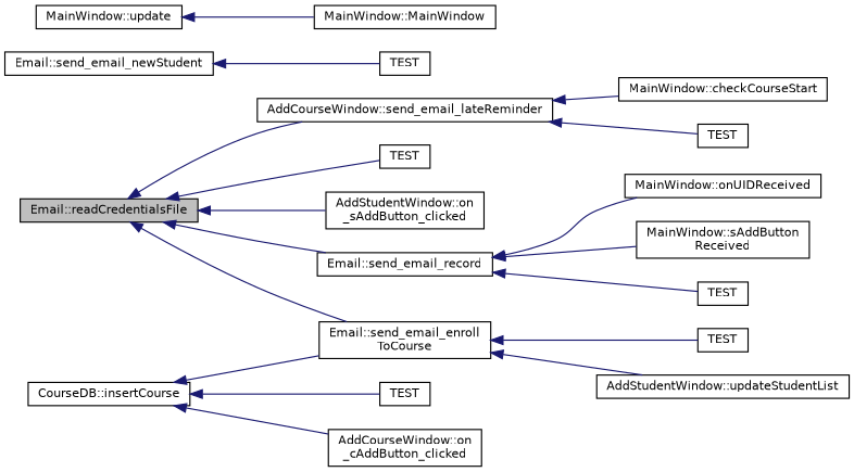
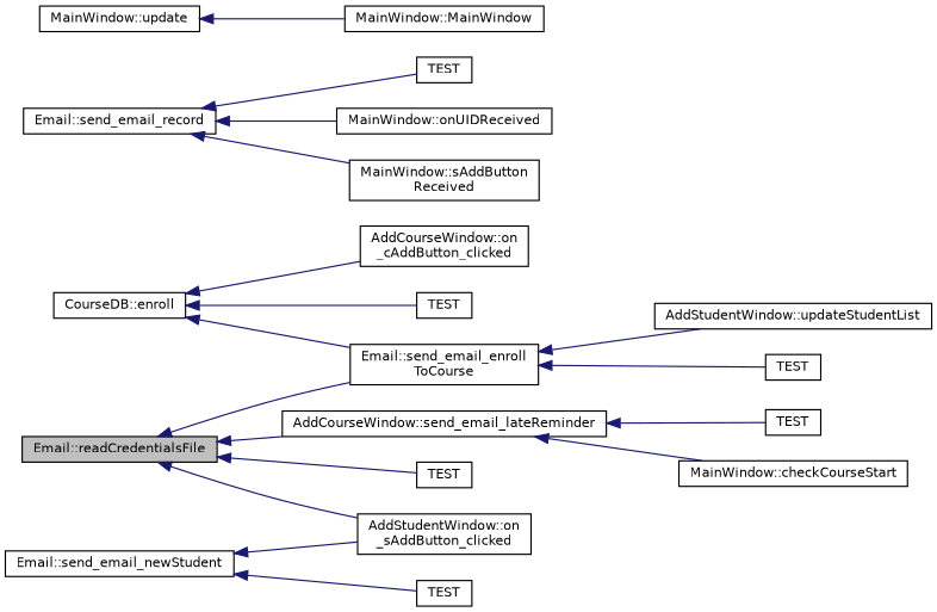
  digraph {
    rankdir=LR
    node [color=black fillcolor=white fontname=Helvetica fontsize=10 shape=record style=filled]
    edge [color=midnightblue dir=back fontname=Helvetica fontsize=10 labelfontname=Helvetica labelfontsize=10 style=solid]
    n1 [fillcolor=grey75 fontcolor=black height=0.2 label="Email::readCredentialsFile" width=0.4]
    n2 [height=0.2 label="Email::send_email_record" width=0.4]
    n3 [height=0.2 label="Email::send_email_enroll\lToCourse" width=0.4]
    n4 [height=0.2 label="AddCourseWindow::send_email_lateReminder" width=0.4]
    n5 [height=0.2 label=TEST width=0.4]
    n6 [height=0.2 label="AddStudentWindow::on\l_sAddButton_clicked" width=0.4]
    n7 [height=0.2 label=TEST width=0.4]
    n8 [height=0.2 label="MainWindow::onUIDReceived" width=0.4]
    n9 [height=0.2 label="MainWindow::sAddButton\lReceived" width=0.4]
    n10 [height=0.2 label="Email::send_email_newStudent" width=0.4]
    n11 [height=0.2 label=TEST width=0.4]
    n12 [height=0.2 label="AddStudentWindow::updateStudentList" width=0.4]
    n13 [height=0.2 label=TEST width=0.4]
    n14 [height=0.2 label=TEST width=0.4]
    n15 [height=0.2 label="MainWindow::checkCourseStart" width=0.4]
-   n16 [height=0.2 label="CourseDB::insertCourse" width=0.4]
+   n16 [height=0.2 label="CourseDB::enroll" width=0.4]
    n17 [height=0.2 label="AddCourseWindow::on\l_cAddButton_clicked" width=0.4]
    n18 [height=0.2 label=TEST width=0.4]
    n19 [height=0.2 label="MainWindow::update" width=0.4]
    n20 [height=0.2 label="MainWindow::MainWindow" width=0.4]
-   n1 -> n2
    n1 -> n3
    n1 -> n4
    n1 -> n5
    n1 -> n6
    n2 -> n7
    n2 -> n8
    n2 -> n9
    n3 -> n12
    n3 -> n13
    n4 -> n14
    n4 -> n15
+   n10 -> n6
    n10 -> n11
    n16 -> n3
    n16 -> n17
    n16 -> n18
    n19 -> n20
  }
